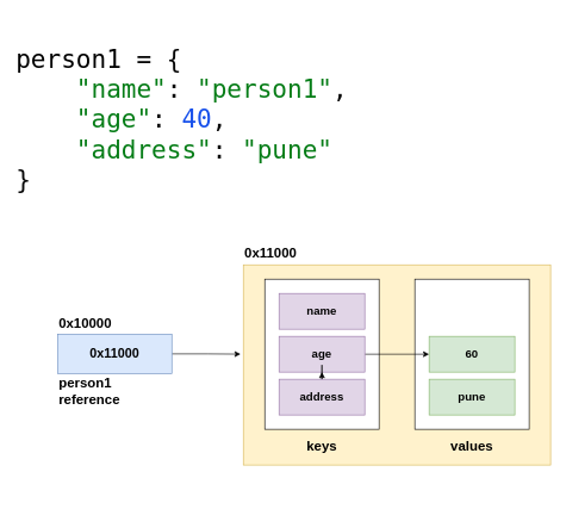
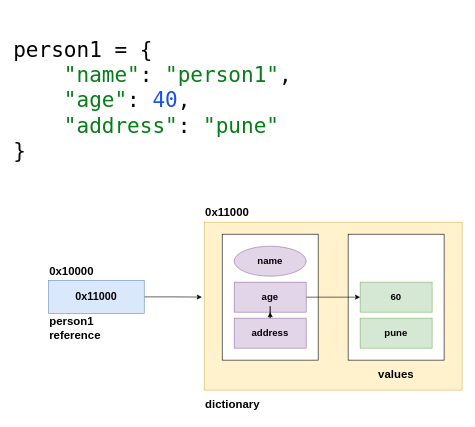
  <mxCell id="0" />
  <mxCell id="1" parent="0" />
  <mxCell id="2" value="" style="rounded=0;whiteSpace=wrap;html=1;fillColor=#fff2cc;strokeColor=#d6b656;" vertex="1" parent="1"><mxGeometry x="340" y="370" width="430" height="280" as="geometry" /></mxCell>
  <mxCell id="3" value="" style="rounded=0;whiteSpace=wrap;html=1;" vertex="1" parent="1"><mxGeometry x="580" y="390" width="160" height="210" as="geometry" /></mxCell>
  <mxCell id="4" value="&lt;div style=&quot;background-color:#ffffff;color:#080808&quot;&gt;&lt;pre style=&quot;font-family:'JetBrains Mono',monospace;font-size:26.3pt;&quot;&gt;&lt;span style=&quot;color:#000000;&quot;&gt;person1 &lt;/span&gt;= {&lt;br&gt;    &lt;span style=&quot;color:#067d17;&quot;&gt;&quot;name&quot;&lt;/span&gt;: &lt;span style=&quot;color:#067d17;&quot;&gt;&quot;person1&quot;&lt;/span&gt;, &lt;br&gt;    &lt;span style=&quot;color:#067d17;&quot;&gt;&quot;age&quot;&lt;/span&gt;: &lt;span style=&quot;color:#1750eb;&quot;&gt;40&lt;/span&gt;, &lt;br&gt;    &lt;span style=&quot;color:#067d17;&quot;&gt;&quot;address&quot;&lt;/span&gt;: &lt;span style=&quot;color:#067d17;&quot;&gt;&quot;pune&quot;&lt;br&gt;&lt;/span&gt;}&lt;/pre&gt;&lt;/div&gt;" style="text;whiteSpace=wrap;html=1;" vertex="1" parent="1"><mxGeometry x="20" y="20" width="520" height="300" as="geometry" /></mxCell>
  <mxCell id="5" value="" style="rounded=0;whiteSpace=wrap;html=1;" vertex="1" parent="1"><mxGeometry x="370" y="390" width="160" height="210" as="geometry" /></mxCell>
- <mxCell id="6" value="name" style="rounded=0;whiteSpace=wrap;html=1;fontStyle=1;fontSize=16;fillColor=#e1d5e7;strokeColor=#9673a6;" vertex="1" parent="1"><mxGeometry x="390" y="410" width="120" height="50" as="geometry" /></mxCell>
+ <mxCell id="6" value="name" style="ellipse;whiteSpace=wrap;html=1;fontStyle=1;fontSize=16;fillColor=#e1d5e7;strokeColor=#9673a6;" vertex="1" parent="1"><mxGeometry x="390" y="410" width="120" height="50" as="geometry" /></mxCell>
  <mxCell id="7" style="edgeStyle=orthogonalEdgeStyle;rounded=0;orthogonalLoop=1;jettySize=auto;html=1;" edge="1" parent="1" source="8" target="12"><mxGeometry relative="1" as="geometry" /></mxCell>
  <mxCell id="8" value="age" style="rounded=0;whiteSpace=wrap;html=1;fontStyle=1;fontSize=16;fillColor=#e1d5e7;strokeColor=#9673a6;" vertex="1" parent="1"><mxGeometry x="390" y="470" width="120" height="50" as="geometry" /></mxCell>
  <mxCell id="9" style="edgeStyle=orthogonalEdgeStyle;rounded=0;orthogonalLoop=1;jettySize=auto;html=1;" edge="1" parent="1" source="10" target="8"><mxGeometry relative="1" as="geometry" /></mxCell>
  <mxCell id="10" value="address" style="rounded=0;whiteSpace=wrap;html=1;fontStyle=1;fontSize=16;fillColor=#e1d5e7;strokeColor=#9673a6;" vertex="1" parent="1"><mxGeometry x="390" y="530" width="120" height="50" as="geometry" /></mxCell>
- <mxCell id="11" value="keys" style="text;html=1;strokeColor=none;fillColor=none;align=center;verticalAlign=middle;whiteSpace=wrap;rounded=0;fontStyle=1;fontSize=19;" vertex="1" parent="1"><mxGeometry x="420" y="610" width="60" height="30" as="geometry" /></mxCell>
  <mxCell id="12" value="60" style="rounded=0;whiteSpace=wrap;html=1;fontStyle=1;fontSize=16;fillColor=#d5e8d4;strokeColor=#82b366;" vertex="1" parent="1"><mxGeometry x="600" y="470" width="120" height="50" as="geometry" /></mxCell>
  <mxCell id="13" value="pune" style="rounded=0;whiteSpace=wrap;html=1;fontStyle=1;fontSize=16;fillColor=#d5e8d4;strokeColor=#82b366;" vertex="1" parent="1"><mxGeometry x="600" y="530" width="120" height="50" as="geometry" /></mxCell>
  <mxCell id="14" value="values" style="text;html=1;strokeColor=none;fillColor=none;align=center;verticalAlign=middle;whiteSpace=wrap;rounded=0;fontStyle=1;fontSize=19;" vertex="1" parent="1"><mxGeometry x="630" y="610" width="60" height="30" as="geometry" /></mxCell>
  <mxCell id="15" style="edgeStyle=orthogonalEdgeStyle;rounded=0;orthogonalLoop=1;jettySize=auto;html=1;entryX=-0.009;entryY=0.446;entryDx=0;entryDy=0;entryPerimeter=0;" edge="1" parent="1" source="16" target="2"><mxGeometry relative="1" as="geometry" /></mxCell>
  <mxCell id="16" value="0x11000" style="rounded=0;whiteSpace=wrap;html=1;fillColor=#dae8fc;strokeColor=#6c8ebf;fontStyle=1;fontSize=18;" vertex="1" parent="1"><mxGeometry x="80" y="467" width="160" height="55" as="geometry" /></mxCell>
  <mxCell id="17" value="0x11000" style="text;html=1;strokeColor=none;fillColor=none;align=left;verticalAlign=middle;whiteSpace=wrap;rounded=0;fontStyle=1;fontSize=19;" vertex="1" parent="1"><mxGeometry x="340" y="340" width="420" height="30" as="geometry" /></mxCell>
+ <mxCell id="18" value="dictionary" style="text;html=1;strokeColor=none;fillColor=none;align=left;verticalAlign=middle;whiteSpace=wrap;rounded=0;fontStyle=1;fontSize=19;" vertex="1" parent="1"><mxGeometry x="340" y="660" width="420" height="30" as="geometry" /></mxCell>
  <mxCell id="19" value="0x10000" style="text;html=1;strokeColor=none;fillColor=none;align=left;verticalAlign=middle;whiteSpace=wrap;rounded=0;fontStyle=1;fontSize=19;" vertex="1" parent="1"><mxGeometry x="80" y="437" width="130" height="30" as="geometry" /></mxCell>
  <mxCell id="20" value="person1&lt;br&gt;reference" style="text;html=1;strokeColor=none;fillColor=none;align=left;verticalAlign=middle;whiteSpace=wrap;rounded=0;fontStyle=1;fontSize=19;" vertex="1" parent="1"><mxGeometry x="80" y="522" width="130" height="50" as="geometry" /></mxCell>
